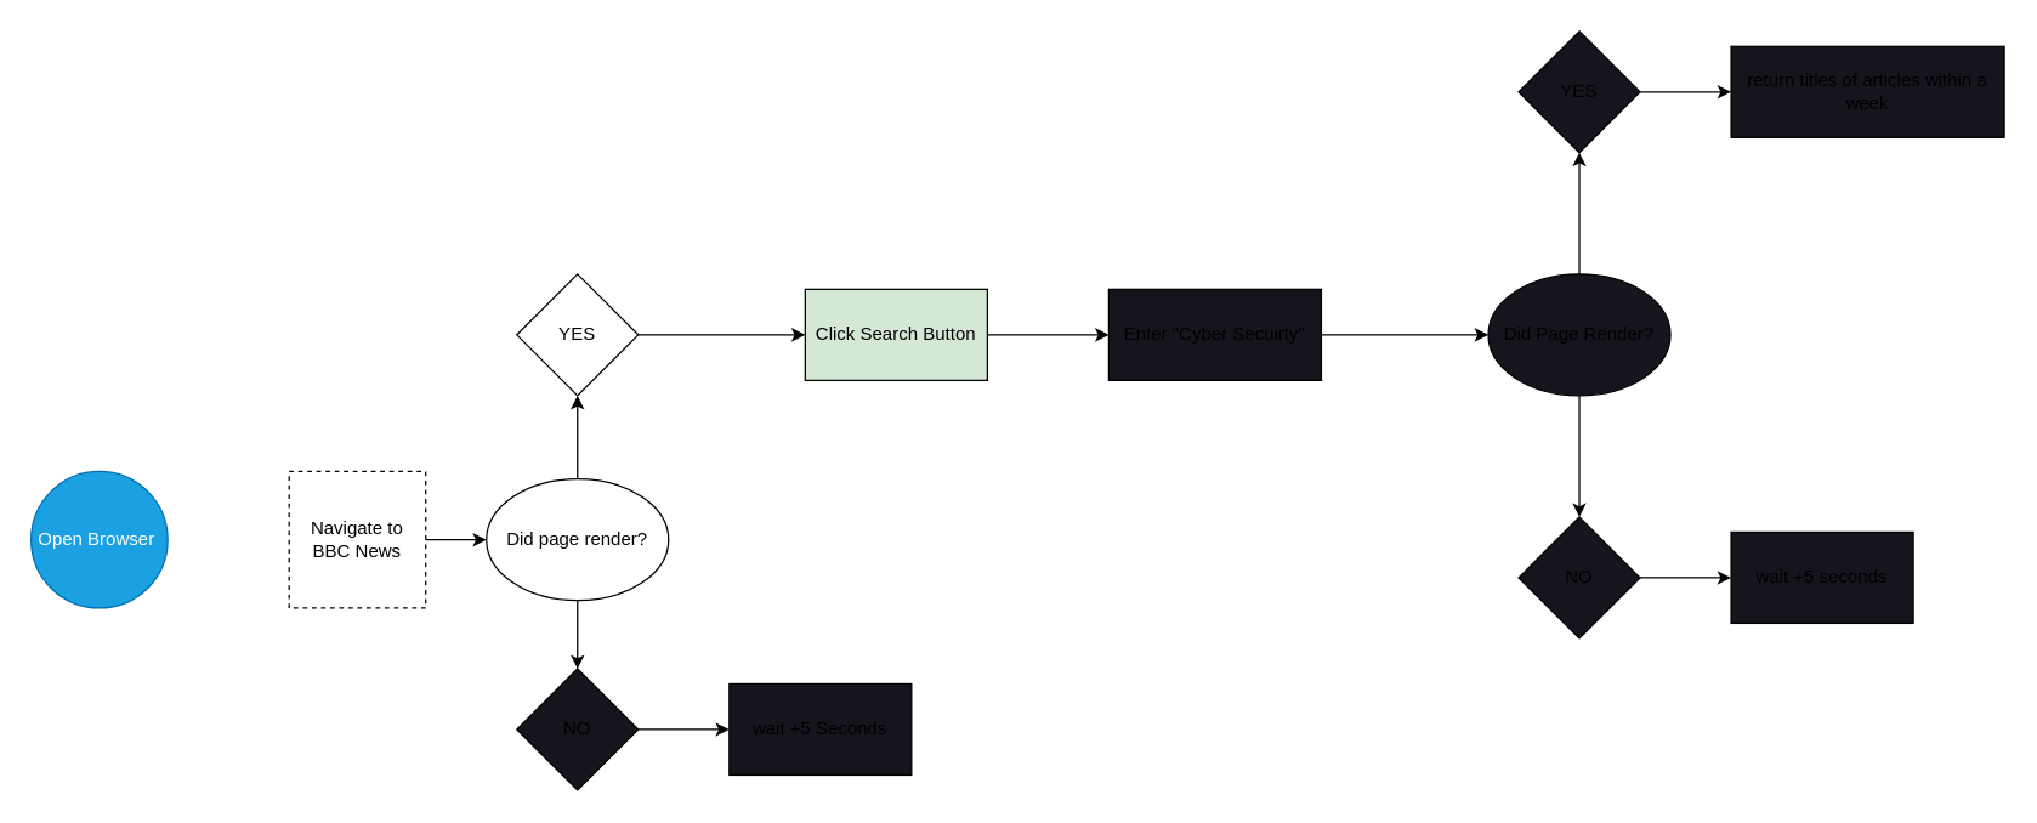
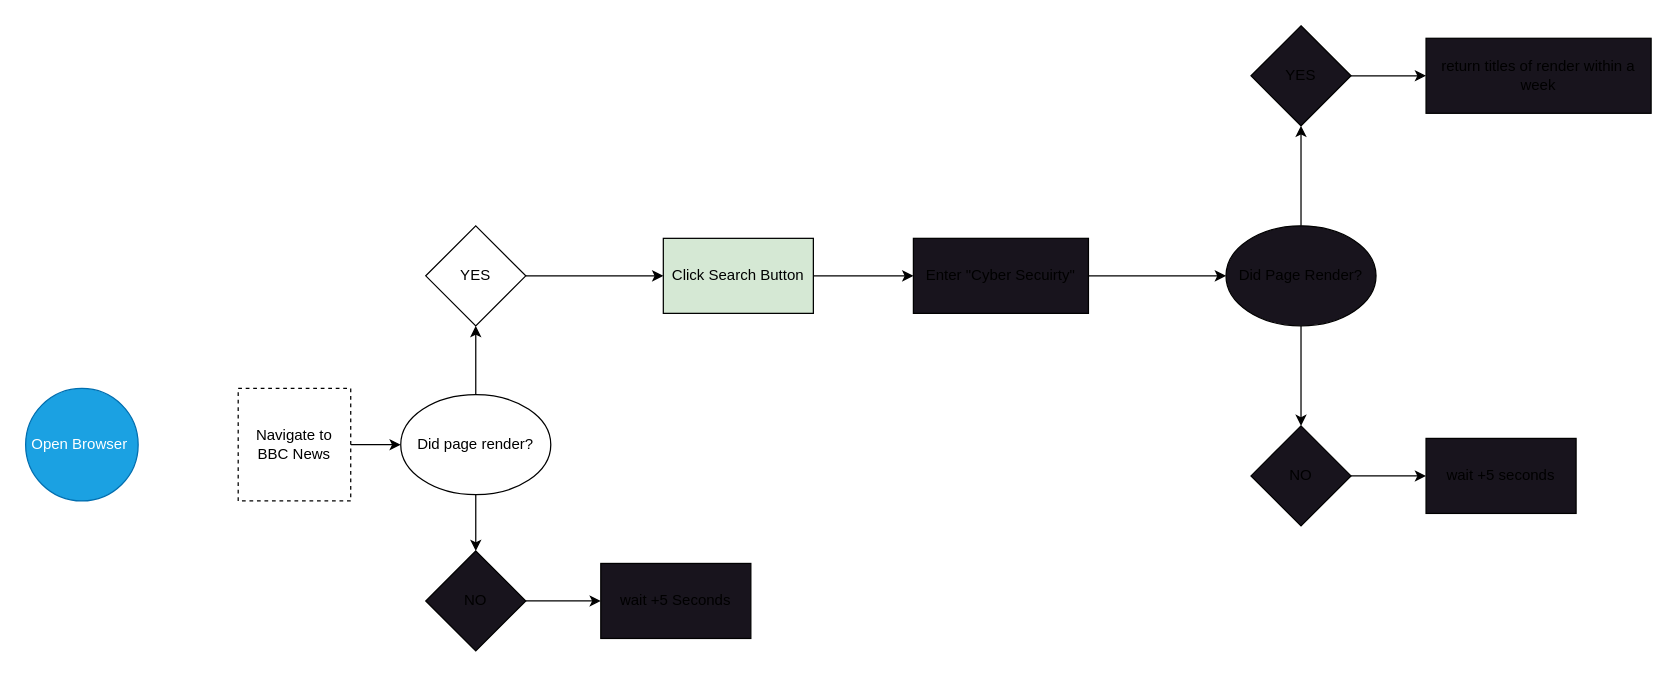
  <mxCell id="0" />
  <mxCell id="1" parent="0" />
  <mxCell id="2" value="Open Browser&amp;nbsp;" style="ellipse;whiteSpace=wrap;html=1;aspect=fixed;fillColor=#1ba1e2;fontColor=#ffffff;strokeColor=#006EAF;" parent="1" vertex="1"><mxGeometry x="20" y="310" width="90" height="90" as="geometry" /></mxCell>
  <mxCell id="3" style="edgeStyle=none;html=1;exitX=1;exitY=0.5;exitDx=0;exitDy=0;entryX=0;entryY=0.5;entryDx=0;entryDy=0;" parent="1" source="4" target="7" edge="1"><mxGeometry relative="1" as="geometry" /></mxCell>
  <mxCell id="4" value="Navigate to BBC News" style="whiteSpace=wrap;html=1;aspect=fixed;dashed=1;" parent="1" vertex="1"><mxGeometry x="190" y="310" width="90" height="90" as="geometry" /></mxCell>
  <mxCell id="5" style="edgeStyle=none;html=1;exitX=0.5;exitY=0;exitDx=0;exitDy=0;entryX=0.5;entryY=1;entryDx=0;entryDy=0;" parent="1" source="7" target="9" edge="1"><mxGeometry relative="1" as="geometry"><mxPoint x="380" y="270" as="targetPoint" /></mxGeometry></mxCell>
  <mxCell id="6" style="edgeStyle=none;html=1;exitX=0.5;exitY=1;exitDx=0;exitDy=0;" parent="1" source="7" target="11" edge="1"><mxGeometry relative="1" as="geometry" /></mxCell>
  <mxCell id="7" value="Did page render?" style="ellipse;whiteSpace=wrap;html=1;" parent="1" vertex="1"><mxGeometry x="320" y="315" width="120" height="80" as="geometry" /></mxCell>
  <mxCell id="8" style="edgeStyle=none;html=1;exitX=1;exitY=0.5;exitDx=0;exitDy=0;entryX=0;entryY=0.5;entryDx=0;entryDy=0;" parent="1" source="9" target="13" edge="1"><mxGeometry relative="1" as="geometry"><mxPoint x="530" y="220" as="targetPoint" /></mxGeometry></mxCell>
  <mxCell id="9" value="YES" style="rhombus;whiteSpace=wrap;html=1;" parent="1" vertex="1"><mxGeometry x="340" y="180" width="80" height="80" as="geometry" /></mxCell>
  <mxCell id="10" value="" style="edgeStyle=none;html=1;" parent="1" source="11" target="25" edge="1"><mxGeometry relative="1" as="geometry" /></mxCell>
  <mxCell id="11" value="NO" style="rhombus;whiteSpace=wrap;html=1;fillColor=rgb(24, 20, 29);" parent="1" vertex="1"><mxGeometry x="340" y="440" width="80" height="80" as="geometry" /></mxCell>
  <mxCell id="12" value="" style="edgeStyle=none;html=1;" parent="1" source="13" target="15" edge="1"><mxGeometry relative="1" as="geometry" /></mxCell>
  <mxCell id="13" value="Click Search Button" style="rounded=0;whiteSpace=wrap;html=1;fillColor=#d5e8d4;" parent="1" vertex="1"><mxGeometry x="530" y="190" width="120" height="60" as="geometry" /></mxCell>
  <mxCell id="14" value="" style="edgeStyle=none;html=1;" parent="1" source="15" target="18" edge="1"><mxGeometry relative="1" as="geometry" /></mxCell>
  <mxCell id="15" value="Enter &quot;Cyber Secuirty&quot;" style="whiteSpace=wrap;html=1;fillColor=rgb(24, 20, 29);rounded=0;" parent="1" vertex="1"><mxGeometry x="730" y="190" width="140" height="60" as="geometry" /></mxCell>
  <mxCell id="16" value="" style="edgeStyle=none;html=1;" parent="1" source="18" target="20" edge="1"><mxGeometry relative="1" as="geometry" /></mxCell>
  <mxCell id="17" value="" style="edgeStyle=none;html=1;" parent="1" source="18" target="23" edge="1"><mxGeometry relative="1" as="geometry" /></mxCell>
  <mxCell id="18" value="Did Page Render?" style="ellipse;whiteSpace=wrap;html=1;fillColor=rgb(24, 20, 29);rounded=0;" parent="1" vertex="1"><mxGeometry x="980" y="180" width="120" height="80" as="geometry" /></mxCell>
  <mxCell id="19" value="" style="edgeStyle=none;html=1;" parent="1" source="20" target="21" edge="1"><mxGeometry relative="1" as="geometry" /></mxCell>
  <mxCell id="20" value="YES" style="rhombus;whiteSpace=wrap;html=1;fillColor=rgb(24, 20, 29);rounded=0;" parent="1" vertex="1"><mxGeometry x="1000" y="20" width="80" height="80" as="geometry" /></mxCell>
- <mxCell id="21" value="return titles of articles within a week" style="whiteSpace=wrap;html=1;fillColor=rgb(24, 20, 29);rounded=0;" parent="1" vertex="1"><mxGeometry x="1140" y="30" width="180" height="60" as="geometry" /></mxCell>
+ <mxCell id="21" value="return titles of render within a week" style="whiteSpace=wrap;html=1;fillColor=rgb(24, 20, 29);rounded=0;" parent="1" vertex="1"><mxGeometry x="1140" y="30" width="180" height="60" as="geometry" /></mxCell>
  <mxCell id="22" value="" style="edgeStyle=none;html=1;" parent="1" source="23" target="24" edge="1"><mxGeometry relative="1" as="geometry" /></mxCell>
  <mxCell id="23" value="NO" style="rhombus;whiteSpace=wrap;html=1;fillColor=rgb(24, 20, 29);rounded=0;" parent="1" vertex="1"><mxGeometry x="1000" y="340" width="80" height="80" as="geometry" /></mxCell>
  <mxCell id="24" value="wait +5 seconds" style="whiteSpace=wrap;html=1;fillColor=rgb(24, 20, 29);rounded=0;" parent="1" vertex="1"><mxGeometry x="1140" y="350" width="120" height="60" as="geometry" /></mxCell>
  <mxCell id="25" value="wait +5 Seconds" style="whiteSpace=wrap;html=1;fillColor=rgb(24, 20, 29);" parent="1" vertex="1"><mxGeometry x="480" y="450" width="120" height="60" as="geometry" /></mxCell>
